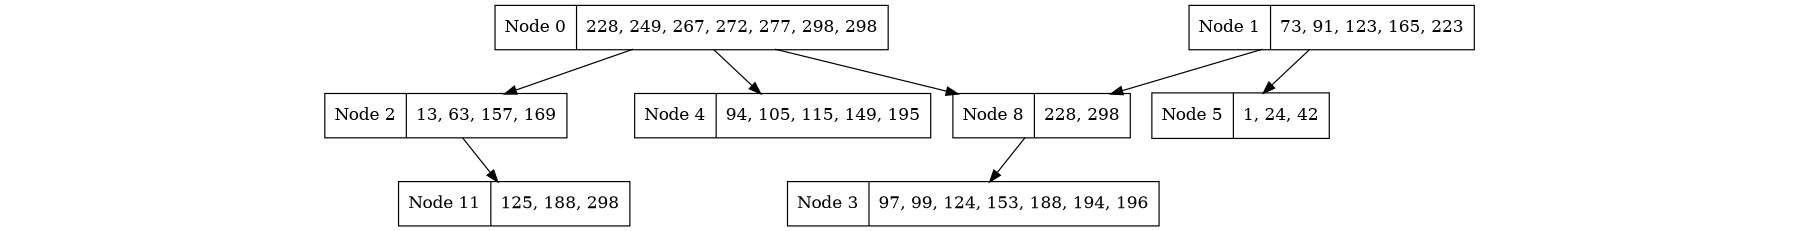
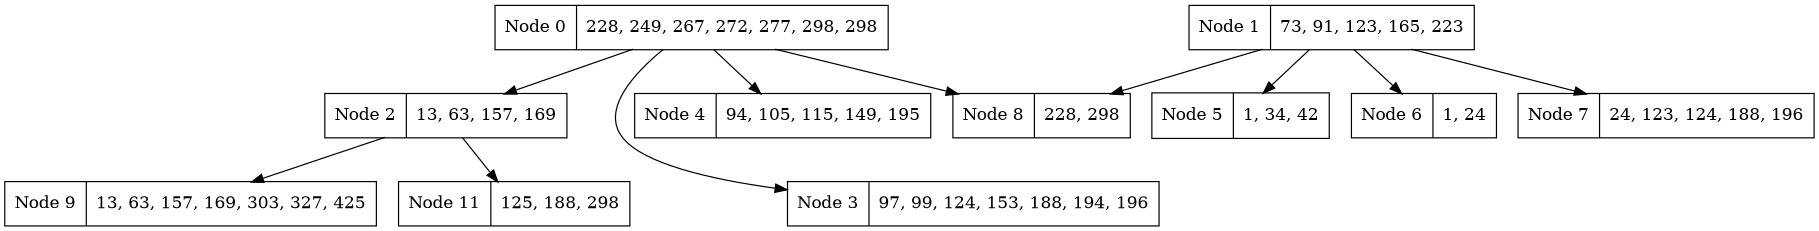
  digraph {
    node [shape=record]
    n1 [label="Node 0 | 228, 249, 267, 272, 277, 298, 298 "]
    n2 [label="Node 2 | 13, 63, 157, 169 "]
    n3 [label="Node 3 | 97, 99, 124, 153, 188, 194, 196 "]
    n4 [label="Node 4 | 94, 105, 115, 149, 195 "]
    n5 [label="Node 8 | 228, 298 "]
    n6 [label="Node 1 | 73, 91, 123, 165, 223 "]
-   n7 [label="Node 5 | 1, 24, 42 "]
+   n7 [label="Node 5 | 1, 34, 42 "]
+   n8 [label="Node 6 | 1, 24 "]
+   n9 [label="Node 7 | 24, 123, 124, 188, 196 "]
+   n10 [label="Node 9 | 13, 63, 157, 169, 303, 327, 425 "]
    n11 [label="Node 11 | 125, 188, 298 "]
    n1 -> n2
-   n5 -> n3
+   n1 -> n3
    n1 -> n4
    n1 -> n5
+   n2 -> n10
    n2 -> n11
    n6 -> n5
    n6 -> n7
+   n6 -> n8
+   n6 -> n9
  }
